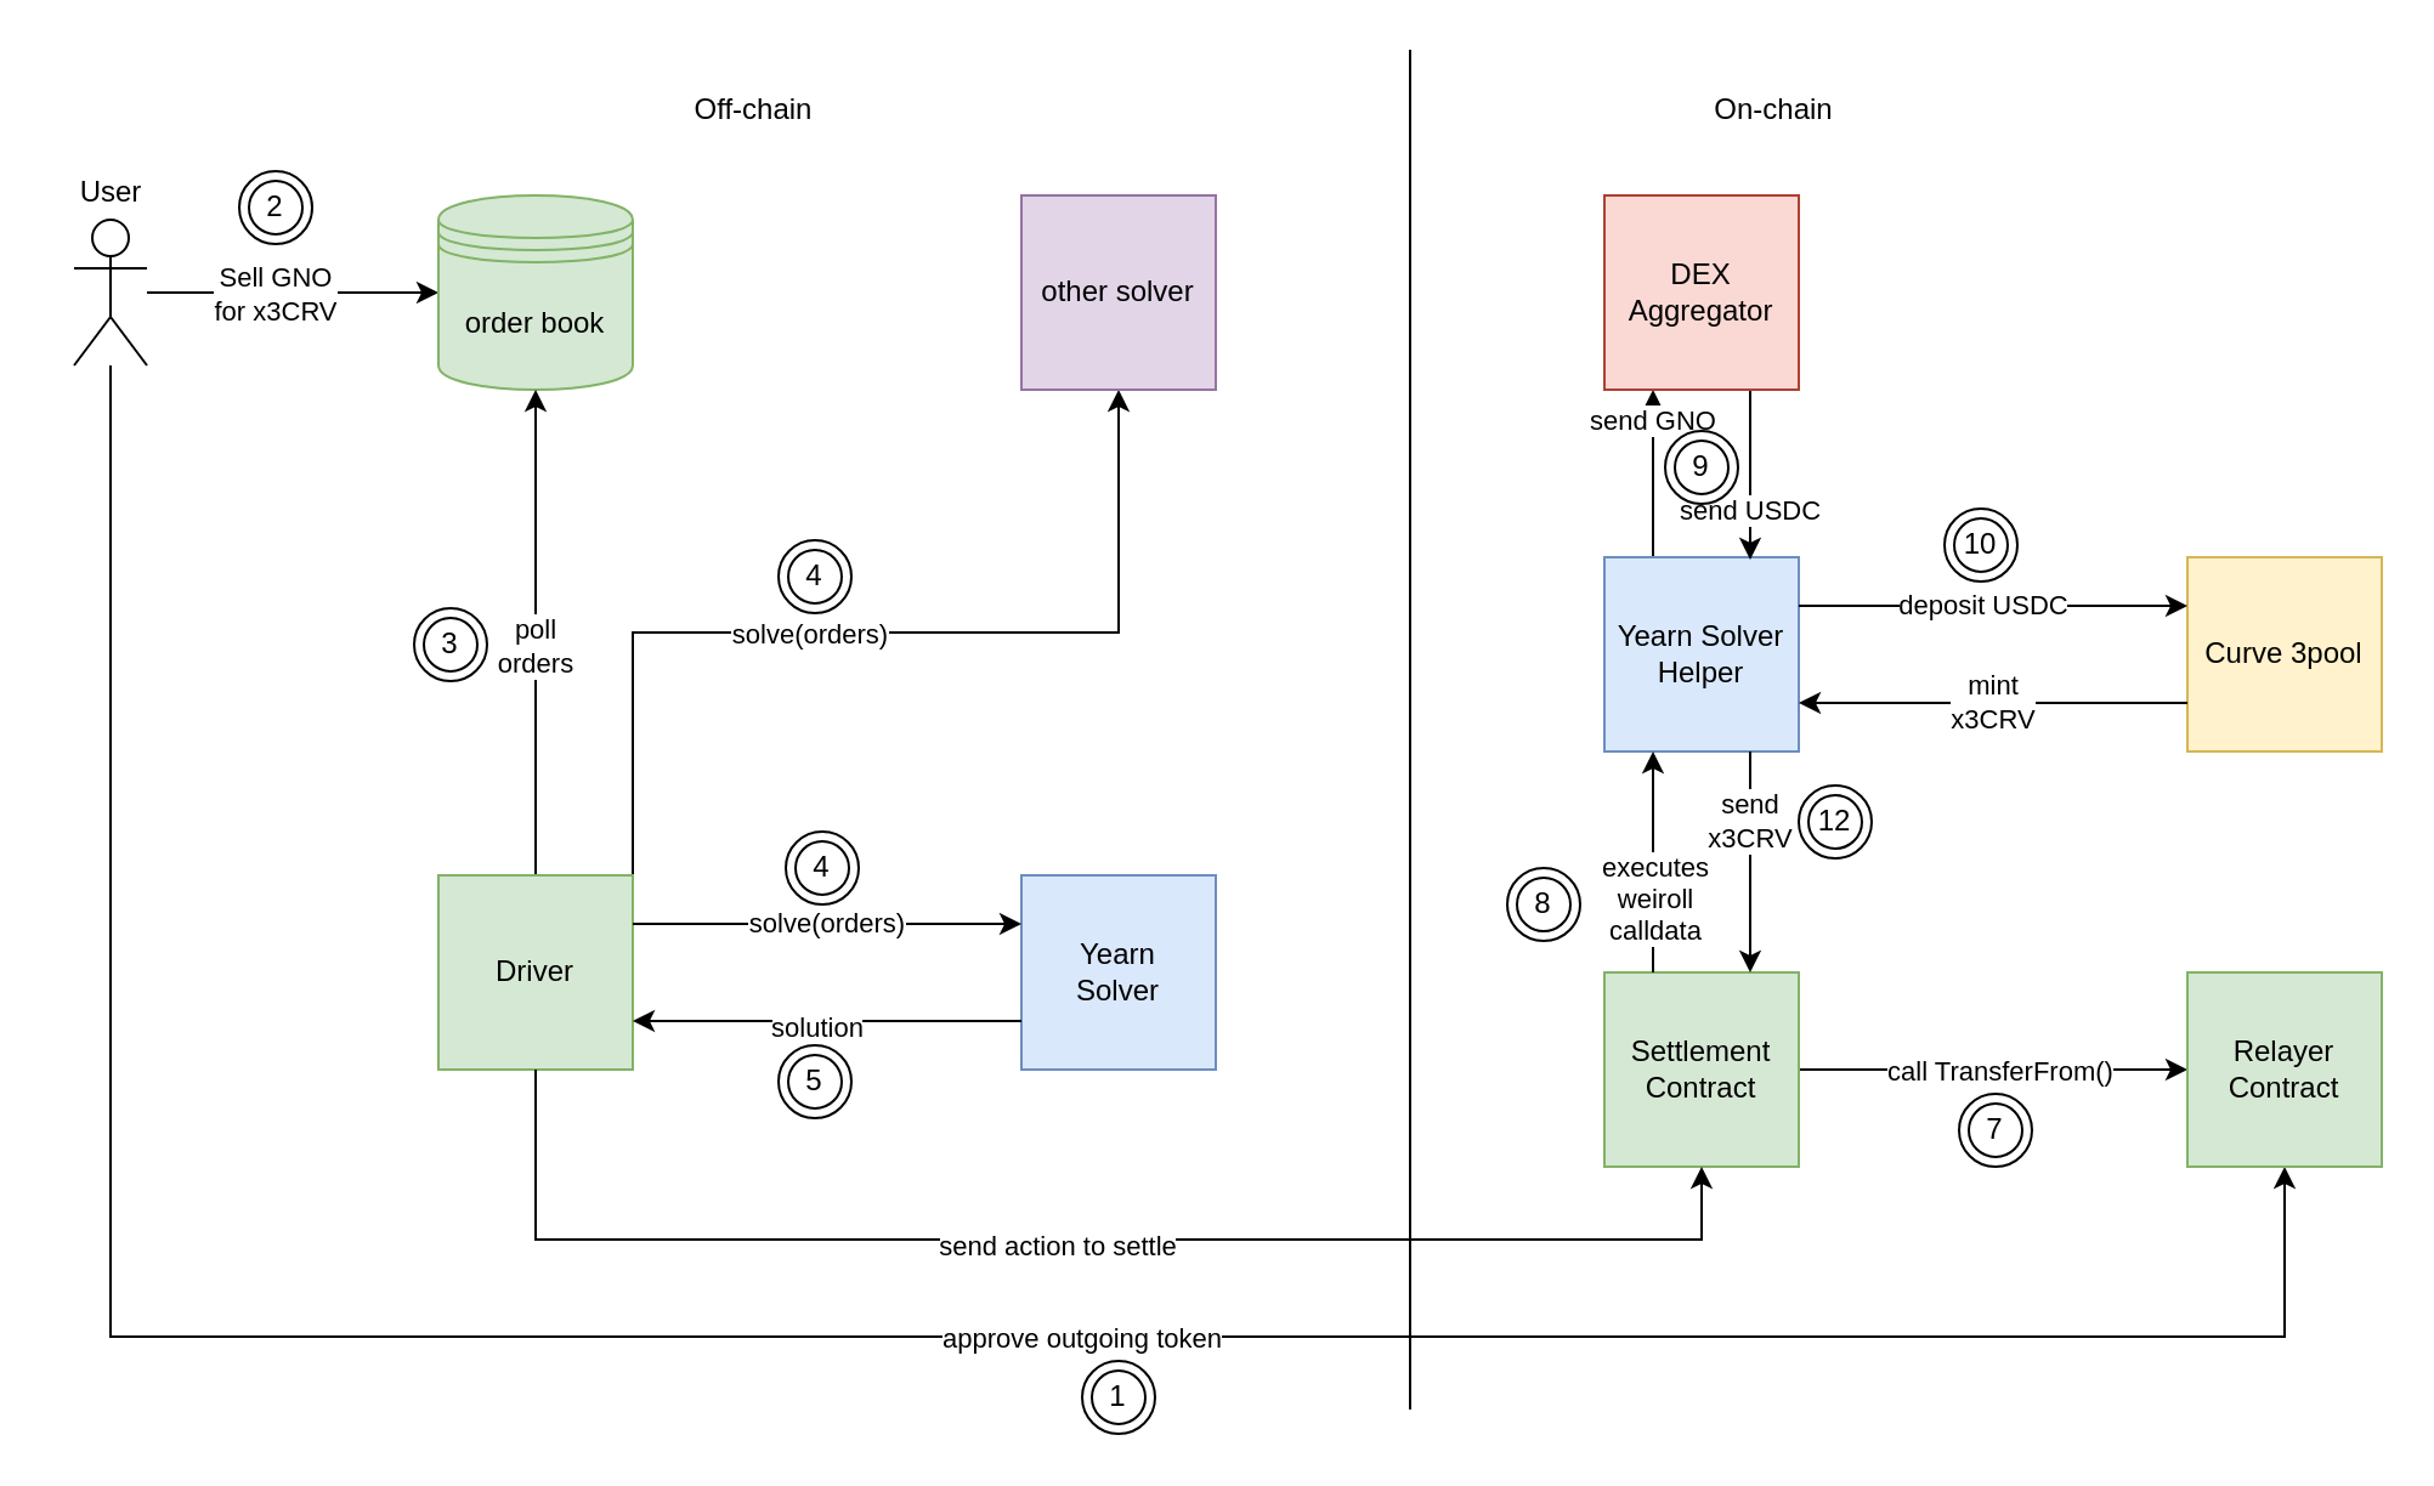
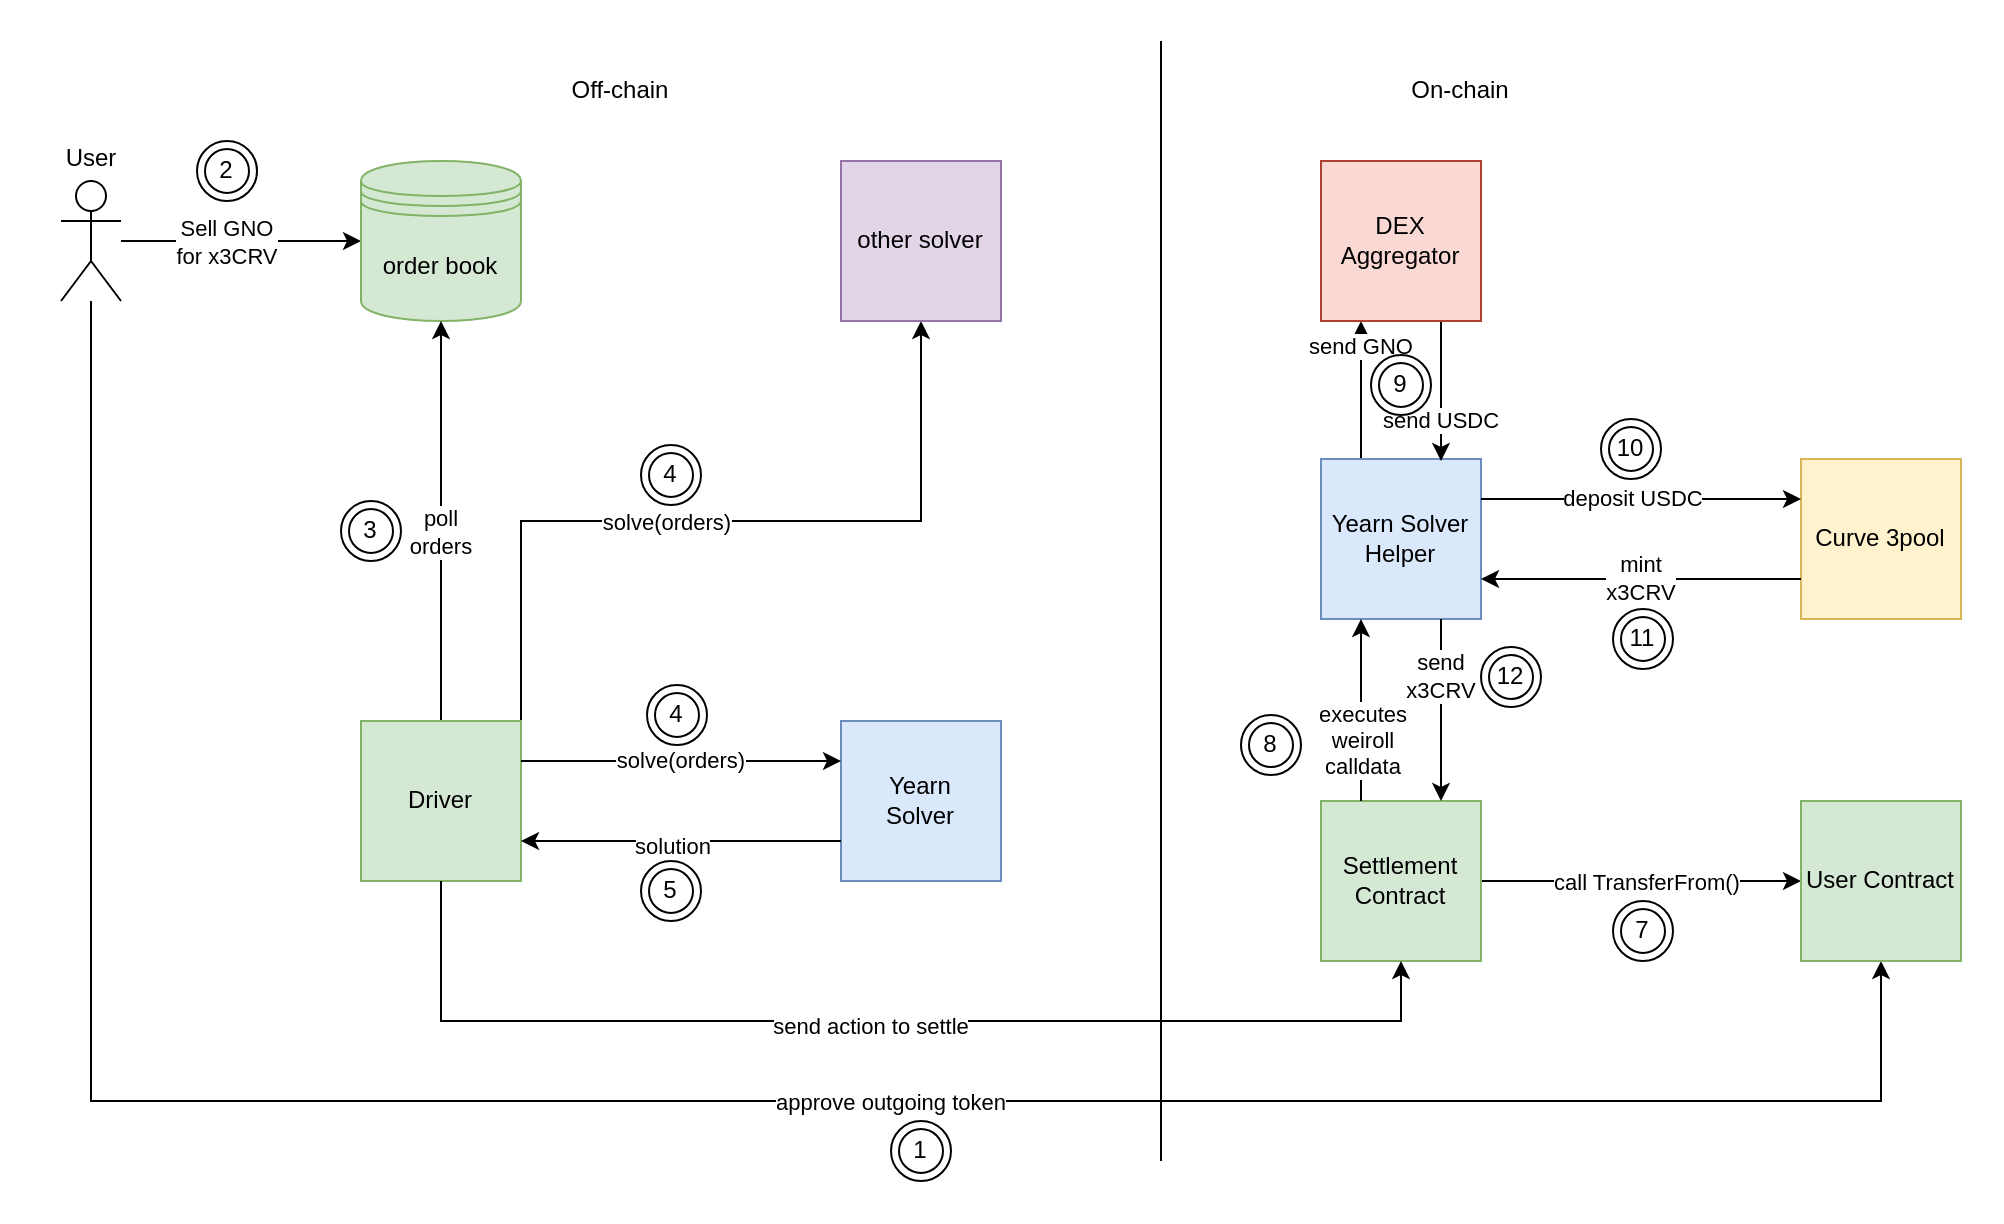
  <mxCell id="0" />
  <mxCell id="1" parent="0" />
  <mxCell id="2" value="" style="edgeStyle=orthogonalEdgeStyle;rounded=0;orthogonalLoop=1;jettySize=auto;html=1;" parent="1" source="6" target="7" edge="1"><mxGeometry relative="1" as="geometry" /></mxCell>
  <mxCell id="3" value="Sell GNO&lt;br&gt;for x3CRV" style="edgeLabel;html=1;align=center;verticalAlign=middle;resizable=0;points=[];" parent="2" vertex="1" connectable="0"><mxGeometry x="-0.127" y="1" relative="1" as="geometry"><mxPoint y="1" as="offset" /></mxGeometry></mxCell>
  <mxCell id="4" style="edgeStyle=orthogonalEdgeStyle;rounded=0;orthogonalLoop=1;jettySize=auto;html=1;entryX=0.5;entryY=1;entryDx=0;entryDy=0;" parent="1" source="6" target="44" edge="1"><mxGeometry relative="1" as="geometry"><Array as="points"><mxPoint x="45" y="550" /><mxPoint x="940" y="550" /></Array></mxGeometry></mxCell>
  <mxCell id="5" value="approve outgoing token" style="edgeLabel;html=1;align=center;verticalAlign=middle;resizable=0;points=[];" parent="4" vertex="1" connectable="0"><mxGeometry x="0.17" relative="1" as="geometry"><mxPoint as="offset" /></mxGeometry></mxCell>
  <mxCell id="6" value="" style="shape=umlActor;verticalLabelPosition=bottom;verticalAlign=top;html=1;outlineConnect=0;" parent="1" vertex="1"><mxGeometry x="30" y="90" width="30" height="60" as="geometry" /></mxCell>
  <mxCell id="7" value="order book" style="shape=datastore;whiteSpace=wrap;html=1;fillColor=#d5e8d4;strokeColor=#82b366;" parent="1" vertex="1"><mxGeometry x="180" y="80" width="80" height="80" as="geometry" /></mxCell>
  <mxCell id="8" value="" style="endArrow=none;html=1;rounded=0;" parent="1" edge="1"><mxGeometry width="50" height="50" relative="1" as="geometry"><mxPoint x="580" y="580" as="sourcePoint" /><mxPoint x="580" y="20" as="targetPoint" /></mxGeometry></mxCell>
  <mxCell id="9" value="Yearn &lt;br&gt;Solver" style="whiteSpace=wrap;html=1;aspect=fixed;fillColor=#dae8fc;strokeColor=#6c8ebf;" parent="1" vertex="1"><mxGeometry x="420" y="360" width="80" height="80" as="geometry" /></mxCell>
  <mxCell id="10" style="edgeStyle=orthogonalEdgeStyle;rounded=0;orthogonalLoop=1;jettySize=auto;html=1;exitX=1;exitY=0.5;exitDx=0;exitDy=0;entryX=0;entryY=0.5;entryDx=0;entryDy=0;" parent="1" source="12" target="44" edge="1"><mxGeometry relative="1" as="geometry" /></mxCell>
  <mxCell id="11" value="call TransferFrom()" style="edgeLabel;html=1;align=center;verticalAlign=middle;resizable=0;points=[];" parent="10" vertex="1" connectable="0"><mxGeometry x="0.212" relative="1" as="geometry"><mxPoint x="-15" as="offset" /></mxGeometry></mxCell>
  <mxCell id="12" value="Settlement Contract" style="whiteSpace=wrap;html=1;aspect=fixed;fillColor=#d5e8d4;strokeColor=#82b366;" parent="1" vertex="1"><mxGeometry x="660" y="400" width="80" height="80" as="geometry" /></mxCell>
  <mxCell id="13" style="edgeStyle=orthogonalEdgeStyle;rounded=0;orthogonalLoop=1;jettySize=auto;html=1;entryX=0.5;entryY=1;entryDx=0;entryDy=0;" parent="1" source="17" target="7" edge="1"><mxGeometry relative="1" as="geometry"><mxPoint x="210" y="160" as="targetPoint" /></mxGeometry></mxCell>
  <mxCell id="14" value="poll &lt;br&gt;orders" style="edgeLabel;html=1;align=center;verticalAlign=middle;resizable=0;points=[];" parent="13" vertex="1" connectable="0"><mxGeometry x="-0.05" y="1" relative="1" as="geometry"><mxPoint as="offset" /></mxGeometry></mxCell>
  <mxCell id="15" style="edgeStyle=orthogonalEdgeStyle;rounded=0;orthogonalLoop=1;jettySize=auto;html=1;exitX=1;exitY=0;exitDx=0;exitDy=0;entryX=0.5;entryY=1;entryDx=0;entryDy=0;" parent="1" source="17" target="18" edge="1"><mxGeometry relative="1" as="geometry" /></mxCell>
  <mxCell id="16" value="solve(orders)" style="edgeLabel;html=1;align=center;verticalAlign=middle;resizable=0;points=[];" parent="15" vertex="1" connectable="0"><mxGeometry x="-0.14" relative="1" as="geometry"><mxPoint as="offset" /></mxGeometry></mxCell>
  <mxCell id="17" value="Driver" style="whiteSpace=wrap;html=1;aspect=fixed;fillColor=#d5e8d4;strokeColor=#82b366;" parent="1" vertex="1"><mxGeometry x="180" y="360" width="80" height="80" as="geometry" /></mxCell>
  <mxCell id="18" value="other solver" style="whiteSpace=wrap;html=1;aspect=fixed;fillColor=#e1d5e7;strokeColor=#9673a6;" parent="1" vertex="1"><mxGeometry x="420" y="80" width="80" height="80" as="geometry" /></mxCell>
  <mxCell id="19" value="2" style="ellipse;shape=doubleEllipse;whiteSpace=wrap;html=1;aspect=fixed;" parent="1" vertex="1"><mxGeometry x="98" y="70" width="30" height="30" as="geometry" /></mxCell>
  <mxCell id="20" value="3" style="ellipse;shape=doubleEllipse;whiteSpace=wrap;html=1;aspect=fixed;" parent="1" vertex="1"><mxGeometry x="170" y="250" width="30" height="30" as="geometry" /></mxCell>
  <mxCell id="21" value="4" style="ellipse;shape=doubleEllipse;whiteSpace=wrap;html=1;aspect=fixed;" parent="1" vertex="1"><mxGeometry x="320" y="222" width="30" height="30" as="geometry" /></mxCell>
  <mxCell id="22" value="4" style="ellipse;shape=doubleEllipse;whiteSpace=wrap;html=1;aspect=fixed;" parent="1" vertex="1"><mxGeometry x="323" y="342" width="30" height="30" as="geometry" /></mxCell>
  <mxCell id="23" value="5" style="ellipse;shape=doubleEllipse;whiteSpace=wrap;html=1;aspect=fixed;" parent="1" vertex="1"><mxGeometry x="320" y="430" width="30" height="30" as="geometry" /></mxCell>
  <mxCell id="24" value="Off-chain" style="text;html=1;strokeColor=none;fillColor=none;align=center;verticalAlign=middle;whiteSpace=wrap;rounded=0;" parent="1" vertex="1"><mxGeometry x="280" y="30" width="60" height="30" as="geometry" /></mxCell>
  <mxCell id="25" value="On-chain" style="text;html=1;strokeColor=none;fillColor=none;align=center;verticalAlign=middle;whiteSpace=wrap;rounded=0;" parent="1" vertex="1"><mxGeometry x="700" y="30" width="60" height="30" as="geometry" /></mxCell>
  <mxCell id="26" value="" style="endArrow=classic;html=1;rounded=0;exitX=0;exitY=0.75;exitDx=0;exitDy=0;entryX=1;entryY=0.75;entryDx=0;entryDy=0;" parent="1" source="9" target="17" edge="1"><mxGeometry width="50" height="50" relative="1" as="geometry"><mxPoint x="540" y="410" as="sourcePoint" /><mxPoint x="590" y="360" as="targetPoint" /></mxGeometry></mxCell>
  <mxCell id="27" value="solution" style="edgeLabel;html=1;align=center;verticalAlign=middle;resizable=0;points=[];" parent="26" vertex="1" connectable="0"><mxGeometry x="0.15" y="2" relative="1" as="geometry"><mxPoint x="7" as="offset" /></mxGeometry></mxCell>
  <mxCell id="28" value="send GNO" style="edgeStyle=orthogonalEdgeStyle;rounded=0;orthogonalLoop=1;jettySize=auto;html=1;exitX=0.25;exitY=0;exitDx=0;exitDy=0;entryX=0.25;entryY=1;entryDx=0;entryDy=0;" edge="1" parent="1"><mxGeometry x="0.623" relative="1" as="geometry"><mxPoint x="680" y="229" as="sourcePoint" /><mxPoint x="680" y="160" as="targetPoint" /><mxPoint as="offset" /></mxGeometry></mxCell>
  <mxCell id="29" value="Yearn Solver&lt;br&gt;Helper" style="whiteSpace=wrap;html=1;aspect=fixed;fillColor=#dae8fc;strokeColor=#6c8ebf;" parent="1" vertex="1"><mxGeometry x="660" y="229" width="80" height="80" as="geometry" /></mxCell>
  <mxCell id="30" value="solve(orders)" style="endArrow=classic;html=1;rounded=0;exitX=1;exitY=0.25;exitDx=0;exitDy=0;entryX=0;entryY=0.25;entryDx=0;entryDy=0;" parent="1" source="17" target="9" edge="1"><mxGeometry width="50" height="50" relative="1" as="geometry"><mxPoint x="540" y="400" as="sourcePoint" /><mxPoint x="590" y="350" as="targetPoint" /></mxGeometry></mxCell>
  <mxCell id="31" value="" style="endArrow=classic;html=1;rounded=0;exitX=0.5;exitY=1;exitDx=0;exitDy=0;entryX=0.5;entryY=1;entryDx=0;entryDy=0;" parent="1" source="17" target="12" edge="1"><mxGeometry width="50" height="50" relative="1" as="geometry"><mxPoint x="540" y="400" as="sourcePoint" /><mxPoint x="640" y="420" as="targetPoint" /><Array as="points"><mxPoint x="220" y="510" /><mxPoint x="700" y="510" /></Array></mxGeometry></mxCell>
  <mxCell id="32" value="send action to settle" style="edgeLabel;html=1;align=center;verticalAlign=middle;resizable=0;points=[];" parent="31" vertex="1" connectable="0"><mxGeometry x="-0.223" y="-2" relative="1" as="geometry"><mxPoint x="59" as="offset" /></mxGeometry></mxCell>
  <mxCell id="33" value="Curve 3pool" style="whiteSpace=wrap;html=1;aspect=fixed;fillColor=#fff2cc;strokeColor=#d6b656;" parent="1" vertex="1"><mxGeometry x="900" y="229" width="80" height="80" as="geometry" /></mxCell>
  <mxCell id="34" value="" style="endArrow=classic;html=1;rounded=0;exitX=0.25;exitY=0;exitDx=0;exitDy=0;entryX=0.25;entryY=1;entryDx=0;entryDy=0;" parent="1" source="12" target="29" edge="1"><mxGeometry width="50" height="50" relative="1" as="geometry"><mxPoint x="540" y="400" as="sourcePoint" /><mxPoint x="590" y="350" as="targetPoint" /></mxGeometry></mxCell>
  <mxCell id="35" value="executes&lt;br&gt;weiroll&lt;br&gt;calldata" style="edgeLabel;html=1;align=center;verticalAlign=middle;resizable=0;points=[];" parent="34" vertex="1" connectable="0"><mxGeometry x="-0.333" y="-1" relative="1" as="geometry"><mxPoint x="-1" y="-1" as="offset" /></mxGeometry></mxCell>
  <mxCell id="36" value="" style="endArrow=classic;html=1;rounded=0;entryX=0;entryY=0.25;entryDx=0;entryDy=0;exitX=1;exitY=0.25;exitDx=0;exitDy=0;" parent="1" source="29" target="33" edge="1"><mxGeometry width="50" height="50" relative="1" as="geometry"><mxPoint x="540" y="449" as="sourcePoint" /><mxPoint x="590" y="399" as="targetPoint" /></mxGeometry></mxCell>
  <mxCell id="37" value="deposit USDC" style="edgeLabel;html=1;align=center;verticalAlign=middle;resizable=0;points=[];" parent="36" vertex="1" connectable="0"><mxGeometry x="0.2" y="2" relative="1" as="geometry"><mxPoint x="-21" y="1" as="offset" /></mxGeometry></mxCell>
  <mxCell id="38" value="8" style="ellipse;shape=doubleEllipse;whiteSpace=wrap;html=1;aspect=fixed;" parent="1" vertex="1"><mxGeometry x="620" y="357" width="30" height="30" as="geometry" /></mxCell>
  <mxCell id="39" value="10" style="ellipse;shape=doubleEllipse;whiteSpace=wrap;html=1;aspect=fixed;" parent="1" vertex="1"><mxGeometry x="800" y="209" width="30" height="30" as="geometry" /></mxCell>
  <mxCell id="40" value="mint &lt;br&gt;x3CRV" style="endArrow=classic;html=1;rounded=0;exitX=0;exitY=0.75;exitDx=0;exitDy=0;entryX=1;entryY=0.75;entryDx=0;entryDy=0;" parent="1" source="33" target="29" edge="1"><mxGeometry width="50" height="50" relative="1" as="geometry"><mxPoint x="540" y="449" as="sourcePoint" /><mxPoint x="590" y="399" as="targetPoint" /></mxGeometry></mxCell>
+ <mxCell id="41" value="11" style="ellipse;shape=doubleEllipse;whiteSpace=wrap;html=1;aspect=fixed;" parent="1" vertex="1"><mxGeometry x="806" y="304" width="30" height="30" as="geometry" /></mxCell>
  <mxCell id="42" value="send &lt;br&gt;x3CRV" style="endArrow=classic;html=1;rounded=0;exitX=0.75;exitY=1;exitDx=0;exitDy=0;entryX=0.75;entryY=0;entryDx=0;entryDy=0;" parent="1" source="29" target="12" edge="1"><mxGeometry x="-0.364" width="50" height="50" relative="1" as="geometry"><mxPoint x="540" y="380" as="sourcePoint" /><mxPoint x="590" y="330" as="targetPoint" /><mxPoint as="offset" /></mxGeometry></mxCell>
  <mxCell id="43" value="12" style="ellipse;shape=doubleEllipse;whiteSpace=wrap;html=1;aspect=fixed;" parent="1" vertex="1"><mxGeometry x="740" y="323" width="30" height="30" as="geometry" /></mxCell>
- <mxCell id="44" value="Relayer Contract" style="whiteSpace=wrap;html=1;aspect=fixed;fillColor=#d5e8d4;strokeColor=#82b366;" parent="1" vertex="1"><mxGeometry x="900" y="400" width="80" height="80" as="geometry" /></mxCell>
+ <mxCell id="44" value="User Contract" style="whiteSpace=wrap;html=1;aspect=fixed;fillColor=#d5e8d4;strokeColor=#82b366;" parent="1" vertex="1"><mxGeometry x="900" y="400" width="80" height="80" as="geometry" /></mxCell>
  <mxCell id="45" value="7" style="ellipse;shape=doubleEllipse;whiteSpace=wrap;html=1;aspect=fixed;" parent="1" vertex="1"><mxGeometry x="806" y="450" width="30" height="30" as="geometry" /></mxCell>
  <mxCell id="46" value="1" style="ellipse;shape=doubleEllipse;whiteSpace=wrap;html=1;aspect=fixed;" parent="1" vertex="1"><mxGeometry x="445" y="560" width="30" height="30" as="geometry" /></mxCell>
  <mxCell id="47" value="User" style="text;html=1;align=center;verticalAlign=middle;resizable=0;points=[];autosize=1;strokeColor=none;fillColor=none;" parent="1" vertex="1"><mxGeometry x="20" y="64" width="50" height="30" as="geometry" /></mxCell>
  <mxCell id="48" value="send USDC" style="edgeStyle=orthogonalEdgeStyle;rounded=0;orthogonalLoop=1;jettySize=auto;html=1;exitX=0.75;exitY=1;exitDx=0;exitDy=0;" edge="1" parent="1" source="49"><mxGeometry x="0.457" relative="1" as="geometry"><mxPoint x="720" y="167" as="sourcePoint" /><mxPoint x="720" y="230" as="targetPoint" /><mxPoint as="offset" /></mxGeometry></mxCell>
  <mxCell id="49" value="DEX Aggregator" style="whiteSpace=wrap;html=1;aspect=fixed;fillColor=#fad9d5;strokeColor=#ae4132;" parent="1" vertex="1"><mxGeometry x="660" y="80" width="80" height="80" as="geometry" /></mxCell>
  <mxCell id="50" value="9" style="ellipse;shape=doubleEllipse;whiteSpace=wrap;html=1;aspect=fixed;" vertex="1" parent="1"><mxGeometry x="685" y="177" width="30" height="30" as="geometry" /></mxCell>
